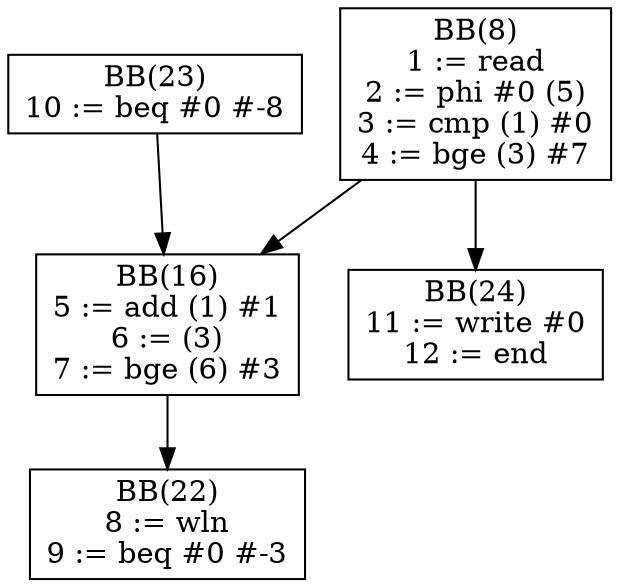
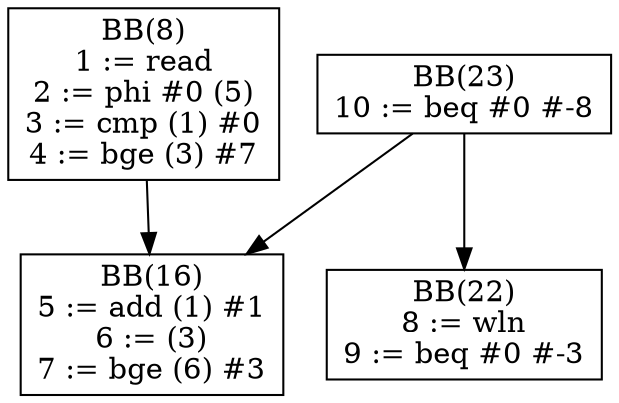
  digraph {
    node [shape=box]
    n1 [label="BB(8)\n1 := read\n2 := phi #0 (5)\n3 := cmp (1) #0\n4 := bge (3) #7\n"]
    n2 [label="BB(16)\n5 := add (1) #1\n6 := (3)\n7 := bge (6) #3\n"]
-   n3 [label="BB(24)\n11 := write #0\n12 := end\n"]
    n4 [label="BB(22)\n8 := wln\n9 := beq #0 #-3\n"]
    n5 [label="BB(23)\n10 := beq #0 #-8\n"]
    n1 -> n2
-   n1 -> n3
-   n2 -> n4
+   n5 -> n4
    n5 -> n2
  }
